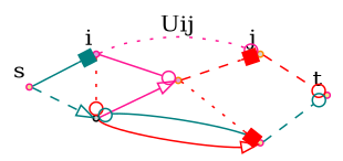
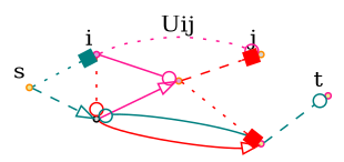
  digraph {
    rankdir=LR
    node [color=deeppink fillcolor=khaki shape=point style=filled]
    edge [arrowhead=odot color=red style=dotted]
    i [fillcolor=plum xlabel=i]
    a [color=black fillcolor=lightgrey]
    j [color=darkorange fillcolor=lightgrey xlabel=j]
    c
    b [color=darkorange fillcolor=plum]
    t [xlabel=t]
-   s [xlabel=s]
+   s [color=darkorange xlabel=s]
    subgraph sub_1 {
      rank=same
      i
      a
    }
    subgraph sub_2 {
      rank=same
      j
      c
    }
    i -> a
    i -> j [color=deeppink label=Uij]
    i -> b [color=deeppink style=solid]
    a -> c [arrowhead=onormal style=solid]
    a -> b [arrowhead=onormal color=deeppink style=solid]
-   j -> t [style=dashed]
    c -> a [color=teal style=solid]
    c -> t [color=teal style=dashed]
    b -> j [arrowhead=box style=dashed]
    b -> c [arrowhead=box]
-   s -> i [arrowhead=box color=teal style=solid]
+   s -> i [arrowhead=box color=teal]
    s -> a [arrowhead=onormal color=teal style=dashed]
  }
